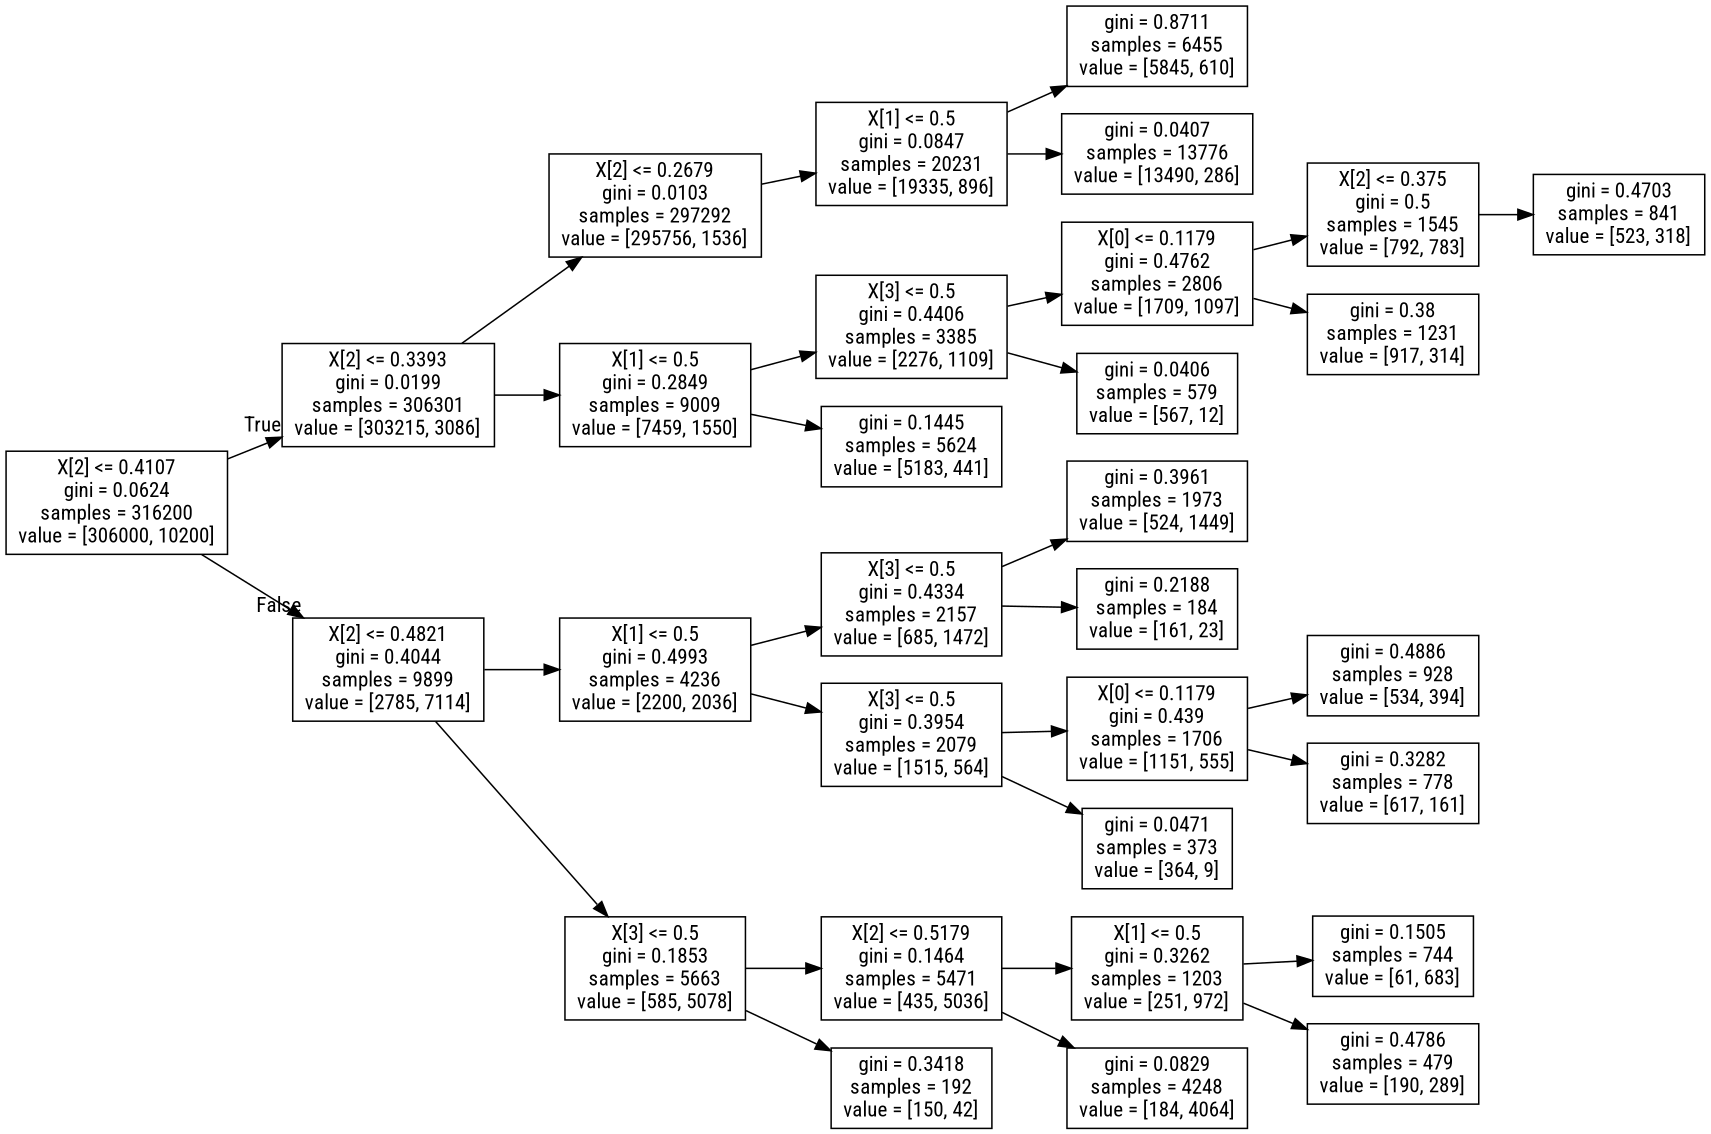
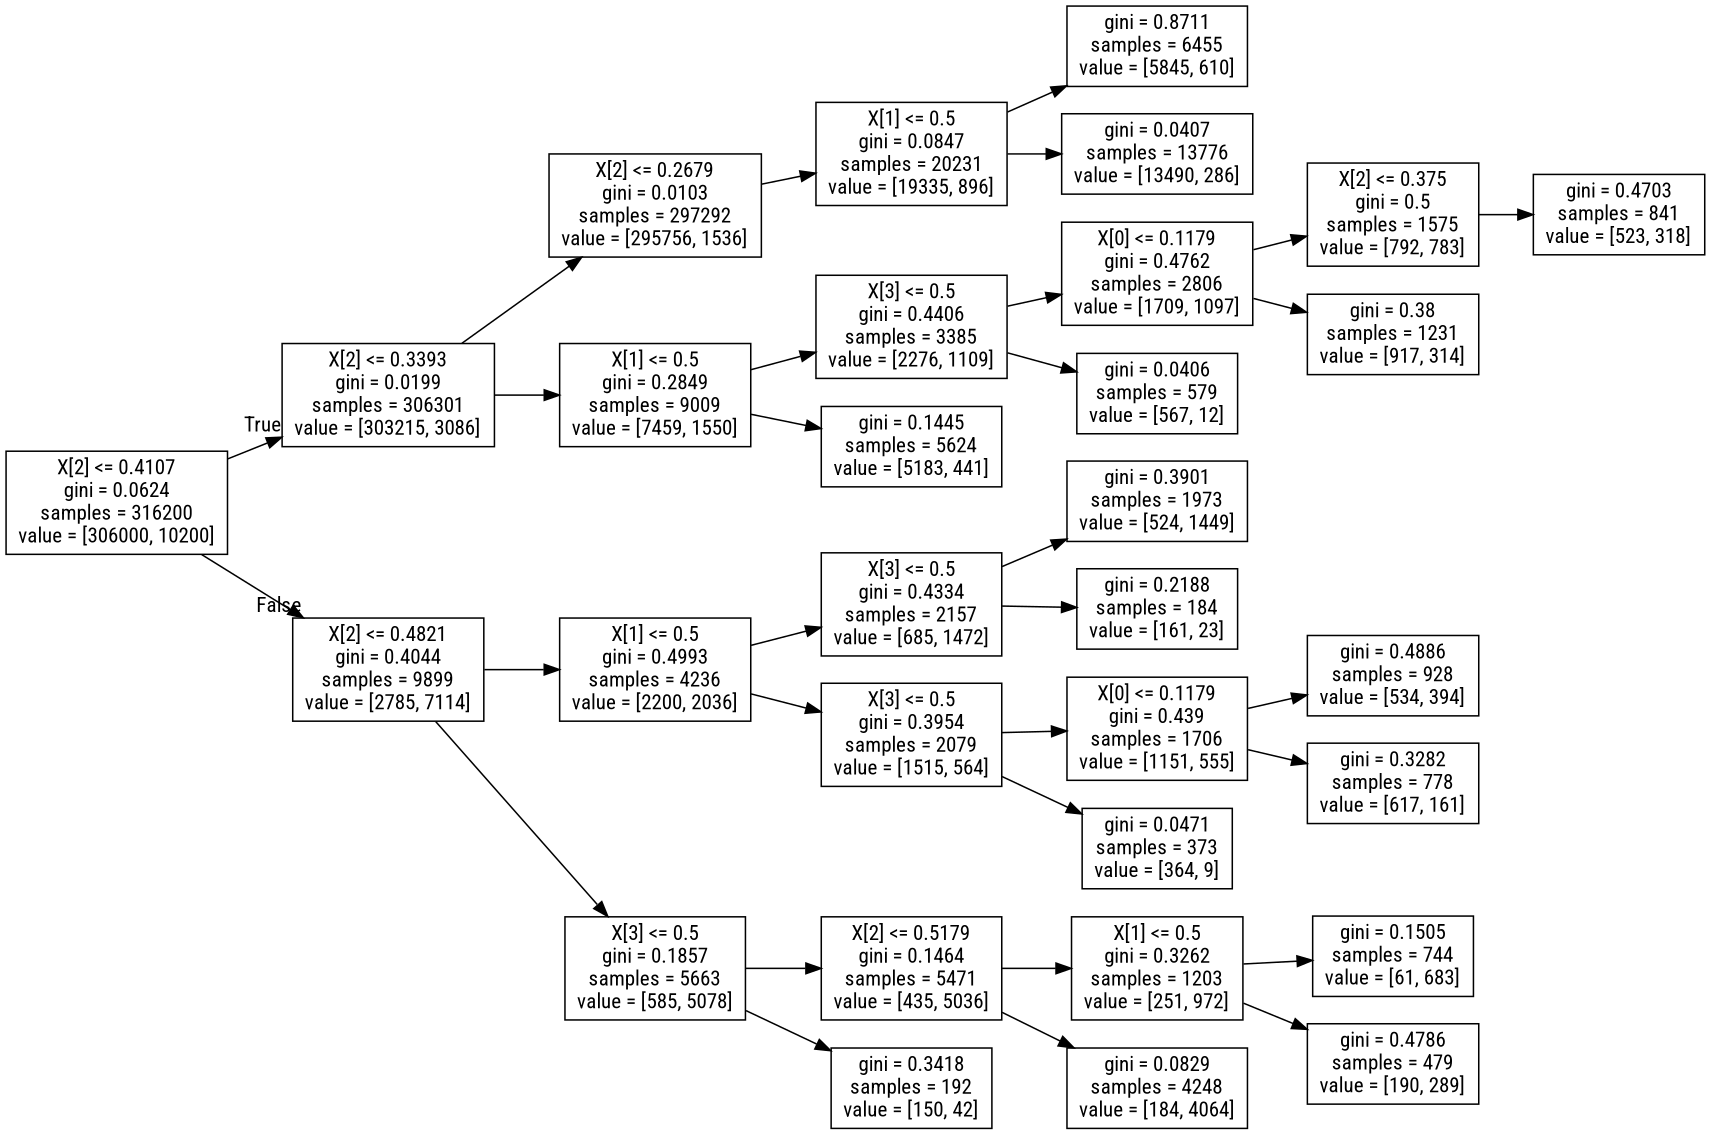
  digraph {
    fontname="Roboto Condensed"
    rankdir=LR
    node [fontname="Roboto Condensed" shape=box]
    edge [fontname="Roboto Condensed"]
    n1 [label="X[2] <= 0.4107\ngini = 0.0624\nsamples = 316200\nvalue = [306000, 10200]"]
    n2 [label="X[2] <= 0.3393\ngini = 0.0199\nsamples = 306301\nvalue = [303215, 3086]"]
    n3 [label="X[2] <= 0.4821\ngini = 0.4044\nsamples = 9899\nvalue = [2785, 7114]"]
    n4 [label="X[2] <= 0.2679\ngini = 0.0103\nsamples = 297292\nvalue = [295756, 1536]"]
    n5 [label="X[1] <= 0.5\ngini = 0.2849\nsamples = 9009\nvalue = [7459, 1550]"]
    n6 [label="X[1] <= 0.5\ngini = 0.4993\nsamples = 4236\nvalue = [2200, 2036]"]
-   n7 [label="X[3] <= 0.5\ngini = 0.1853\nsamples = 5663\nvalue = [585, 5078]"]
+   n7 [label="X[3] <= 0.5\ngini = 0.1857\nsamples = 5663\nvalue = [585, 5078]"]
    n8 [label="X[1] <= 0.5\ngini = 0.0847\nsamples = 20231\nvalue = [19335, 896]"]
    n9 [label="X[3] <= 0.5\ngini = 0.4406\nsamples = 3385\nvalue = [2276, 1109]"]
    n10 [label="gini = 0.1445\nsamples = 5624\nvalue = [5183, 441]"]
    n11 [label="gini = 0.8711\nsamples = 6455\nvalue = [5845, 610]"]
    n12 [label="gini = 0.0407\nsamples = 13776\nvalue = [13490, 286]"]
    n13 [label="X[0] <= 0.1179\ngini = 0.4762\nsamples = 2806\nvalue = [1709, 1097]"]
    n14 [label="gini = 0.0406\nsamples = 579\nvalue = [567, 12]"]
-   n15 [label="X[2] <= 0.375\ngini = 0.5\nsamples = 1545\nvalue = [792, 783]"]
+   n15 [label="X[2] <= 0.375\ngini = 0.5\nsamples = 1575\nvalue = [792, 783]"]
    n16 [label="gini = 0.38\nsamples = 1231\nvalue = [917, 314]"]
    n17 [label="gini = 0.4703\nsamples = 841\nvalue = [523, 318]"]
    n18 [label="X[3] <= 0.5\ngini = 0.4334\nsamples = 2157\nvalue = [685, 1472]"]
    n19 [label="X[3] <= 0.5\ngini = 0.3954\nsamples = 2079\nvalue = [1515, 564]"]
    n20 [label="X[2] <= 0.5179\ngini = 0.1464\nsamples = 5471\nvalue = [435, 5036]"]
    n21 [label="gini = 0.3418\nsamples = 192\nvalue = [150, 42]"]
-   n22 [label="gini = 0.3961\nsamples = 1973\nvalue = [524, 1449]"]
+   n22 [label="gini = 0.3901\nsamples = 1973\nvalue = [524, 1449]"]
    n23 [label="gini = 0.2188\nsamples = 184\nvalue = [161, 23]"]
    n24 [label="X[0] <= 0.1179\ngini = 0.439\nsamples = 1706\nvalue = [1151, 555]"]
    n25 [label="gini = 0.0471\nsamples = 373\nvalue = [364, 9]"]
    n26 [label="gini = 0.4886\nsamples = 928\nvalue = [534, 394]"]
    n27 [label="gini = 0.3282\nsamples = 778\nvalue = [617, 161]"]
    n28 [label="X[1] <= 0.5\ngini = 0.3262\nsamples = 1203\nvalue = [251, 972]"]
    n29 [label="gini = 0.0829\nsamples = 4248\nvalue = [184, 4064]"]
    n30 [label="gini = 0.1505\nsamples = 744\nvalue = [61, 683]"]
    n31 [label="gini = 0.4786\nsamples = 479\nvalue = [190, 289]"]
    n1 -> n2 [headlabel=True labelangle=45 labeldistance=2.5]
    n1 -> n3 [headlabel=False labelangle=-45 labeldistance=2.5]
    n2 -> n4
    n2 -> n5
    n3 -> n6
    n3 -> n7
    n4 -> n8
    n5 -> n9
    n5 -> n10
    n6 -> n18
    n6 -> n19
    n7 -> n20
    n7 -> n21
    n8 -> n11
    n8 -> n12
    n9 -> n13
    n9 -> n14
    n13 -> n15
    n13 -> n16
    n15 -> n17
    n18 -> n22
    n18 -> n23
    n19 -> n24
    n19 -> n25
    n20 -> n28
    n20 -> n29
    n24 -> n26
    n24 -> n27
    n28 -> n30
    n28 -> n31
  }
